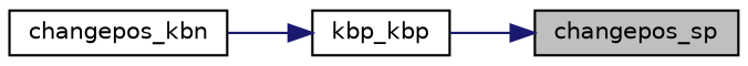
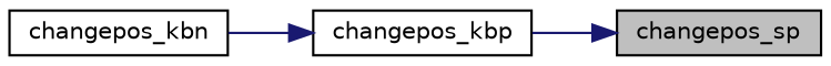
  digraph {
    rankdir=RL
    node [color=black fillcolor=white fontname=Helvetica fontsize=10 shape=record style=filled]
    edge [color=midnightblue dir=back fontname=Helvetica fontsize=10 labelfontname=Helvetica labelfontsize=10 style=solid]
    n1 [fillcolor=grey75 fontcolor=black height=0.2 label=changepos_sp width=0.4]
-   n2 [height=0.2 label=kbp_kbp width=0.4]
+   n2 [height=0.2 label=changepos_kbp width=0.4]
    n3 [height=0.2 label=changepos_kbn width=0.4]
    n1 -> n2
    n2 -> n3
  }
